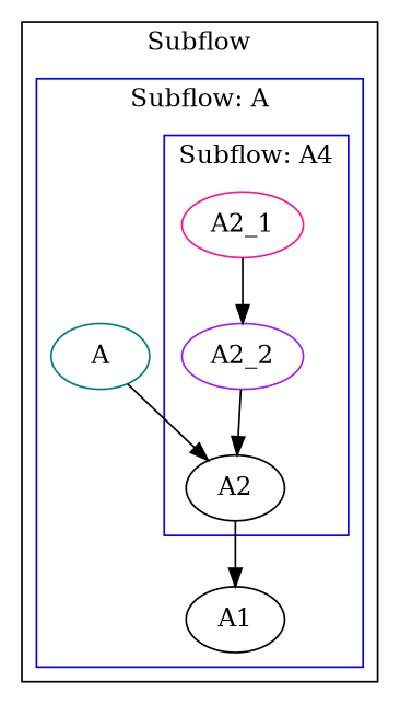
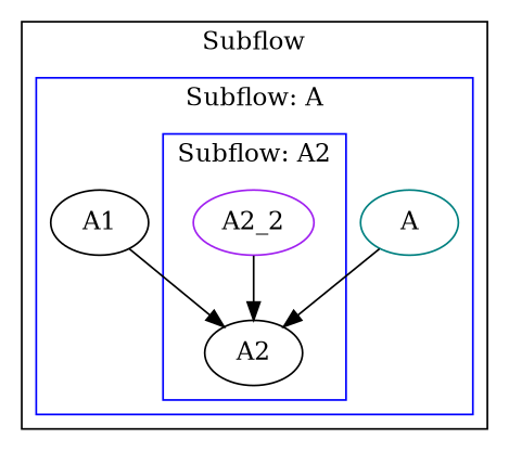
  digraph {
    rankdir=TB
    node [color=black]
    n1 [label=A2]
-   n2 [color=deeppink label=A2_1]
    n3 [color=purple label=A2_2]
    n4 [color=teal label=A]
    n5 [label=A1]
    subgraph cluster_1 {
      label=Subflow
      subgraph cluster_2 {
        color=blue
        label="Subflow: A"
        n4
        n5
        subgraph cluster_3 {
          color=blue
-         label="Subflow: A4"
+         label="Subflow: A2"
          n1
-         n2
          n3
        }
      }
    }
-   n2 -> n3
    n3 -> n1
    n4 -> n1
-   n1 -> n5
+   n5 -> n1
  }
